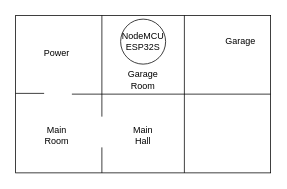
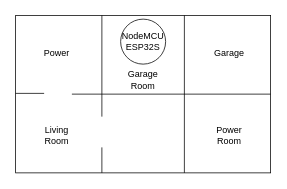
  <mxCell id="0" />
  <mxCell id="1" parent="0" />
  <mxCell id="2" value="" style="rounded=0;whiteSpace=wrap;html=1;" vertex="1" parent="1"><mxGeometry x="20" y="20" width="340" height="210" as="geometry" /></mxCell>
  <mxCell id="3" value="" style="endArrow=none;html=1;rounded=0;entryX=1;entryY=0.5;entryDx=0;entryDy=0;" edge="1" parent="1" target="2"><mxGeometry width="50" height="50" relative="1" as="geometry"><mxPoint x="95" y="125" as="sourcePoint" /><mxPoint x="75" y="145" as="targetPoint" /></mxGeometry></mxCell>
  <mxCell id="4" value="NodeMCU&lt;br&gt;ESP32S" style="ellipse;whiteSpace=wrap;html=1;" vertex="1" parent="1"><mxGeometry x="160" y="25" width="60" height="60" as="geometry" /></mxCell>
  <mxCell id="5" value="" style="endArrow=none;html=1;rounded=0;" edge="1" parent="1"><mxGeometry width="50" height="50" relative="1" as="geometry"><mxPoint x="135" y="155" as="sourcePoint" /><mxPoint x="135" y="20" as="targetPoint" /></mxGeometry></mxCell>
  <mxCell id="6" value="" style="endArrow=none;html=1;rounded=0;" edge="1" parent="1"><mxGeometry width="50" height="50" relative="1" as="geometry"><mxPoint x="245" y="230" as="sourcePoint" /><mxPoint x="245" y="20" as="targetPoint" /></mxGeometry></mxCell>
  <mxCell id="7" value="Power" style="text;html=1;align=center;verticalAlign=middle;whiteSpace=wrap;rounded=0;" vertex="1" parent="1"><mxGeometry x="45" y="55" width="60" height="30" as="geometry" /></mxCell>
  <mxCell id="8" value="Garage&lt;br&gt;Room" style="text;html=1;align=center;verticalAlign=middle;whiteSpace=wrap;rounded=0;" vertex="1" parent="1"><mxGeometry x="160" y="91" width="60" height="30" as="geometry" /></mxCell>
- <mxCell id="9" value="Garage" style="text;html=1;align=center;verticalAlign=middle;whiteSpace=wrap;rounded=0;" vertex="1" parent="1"><mxGeometry x="290" y="40" width="60" height="30" as="geometry" /></mxCell>
- <mxCell id="10" value="Main&lt;br&gt;Room" style="text;html=1;align=center;verticalAlign=middle;whiteSpace=wrap;rounded=0;" vertex="1" parent="1"><mxGeometry x="45" y="165" width="60" height="30" as="geometry" /></mxCell>
- <mxCell id="11" value="Main&lt;br&gt;Hall" style="text;html=1;align=center;verticalAlign=middle;whiteSpace=wrap;rounded=0;" vertex="1" parent="1"><mxGeometry x="160" y="165" width="60" height="30" as="geometry" /></mxCell>
+ <mxCell id="9" value="Garage" style="text;html=1;align=center;verticalAlign=middle;whiteSpace=wrap;rounded=0;" vertex="1" parent="1"><mxGeometry x="275" y="55" width="60" height="30" as="geometry" /></mxCell>
+ <mxCell id="10" value="Living&lt;br&gt;Room" style="text;html=1;align=center;verticalAlign=middle;whiteSpace=wrap;rounded=0;" vertex="1" parent="1"><mxGeometry x="45" y="165" width="60" height="30" as="geometry" /></mxCell>
+ <mxCell id="12" value="Power&lt;br&gt;Room" style="text;html=1;align=center;verticalAlign=middle;whiteSpace=wrap;rounded=0;" vertex="1" parent="1"><mxGeometry x="275" y="165" width="60" height="30" as="geometry" /></mxCell>
  <mxCell id="13" value="" style="endArrow=none;html=1;rounded=0;" edge="1" parent="1"><mxGeometry width="50" height="50" relative="1" as="geometry"><mxPoint x="135" y="230" as="sourcePoint" /><mxPoint x="135" y="196" as="targetPoint" /></mxGeometry></mxCell>
  <mxCell id="14" value="" style="endArrow=none;html=1;rounded=0;" edge="1" parent="1"><mxGeometry width="50" height="50" relative="1" as="geometry"><mxPoint x="20" y="124" as="sourcePoint" /><mxPoint x="58" y="124" as="targetPoint" /></mxGeometry></mxCell>
